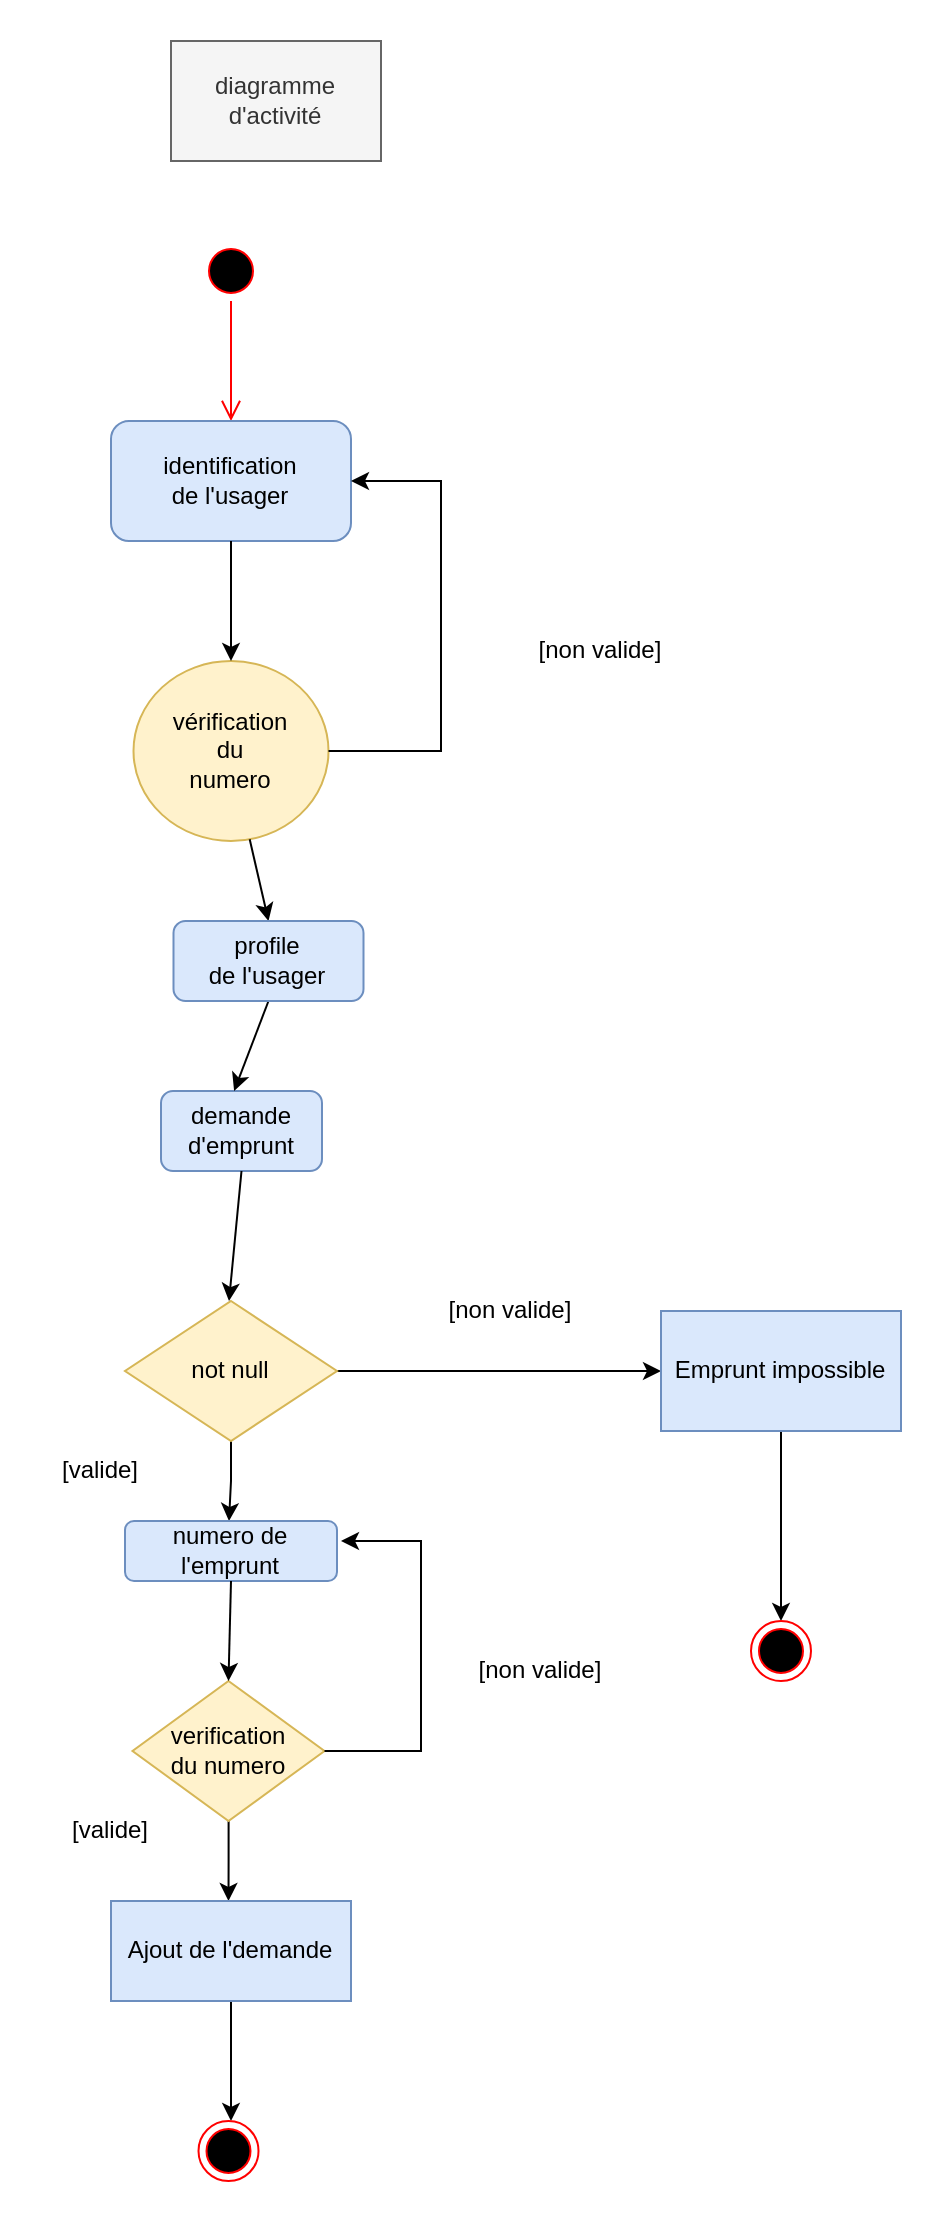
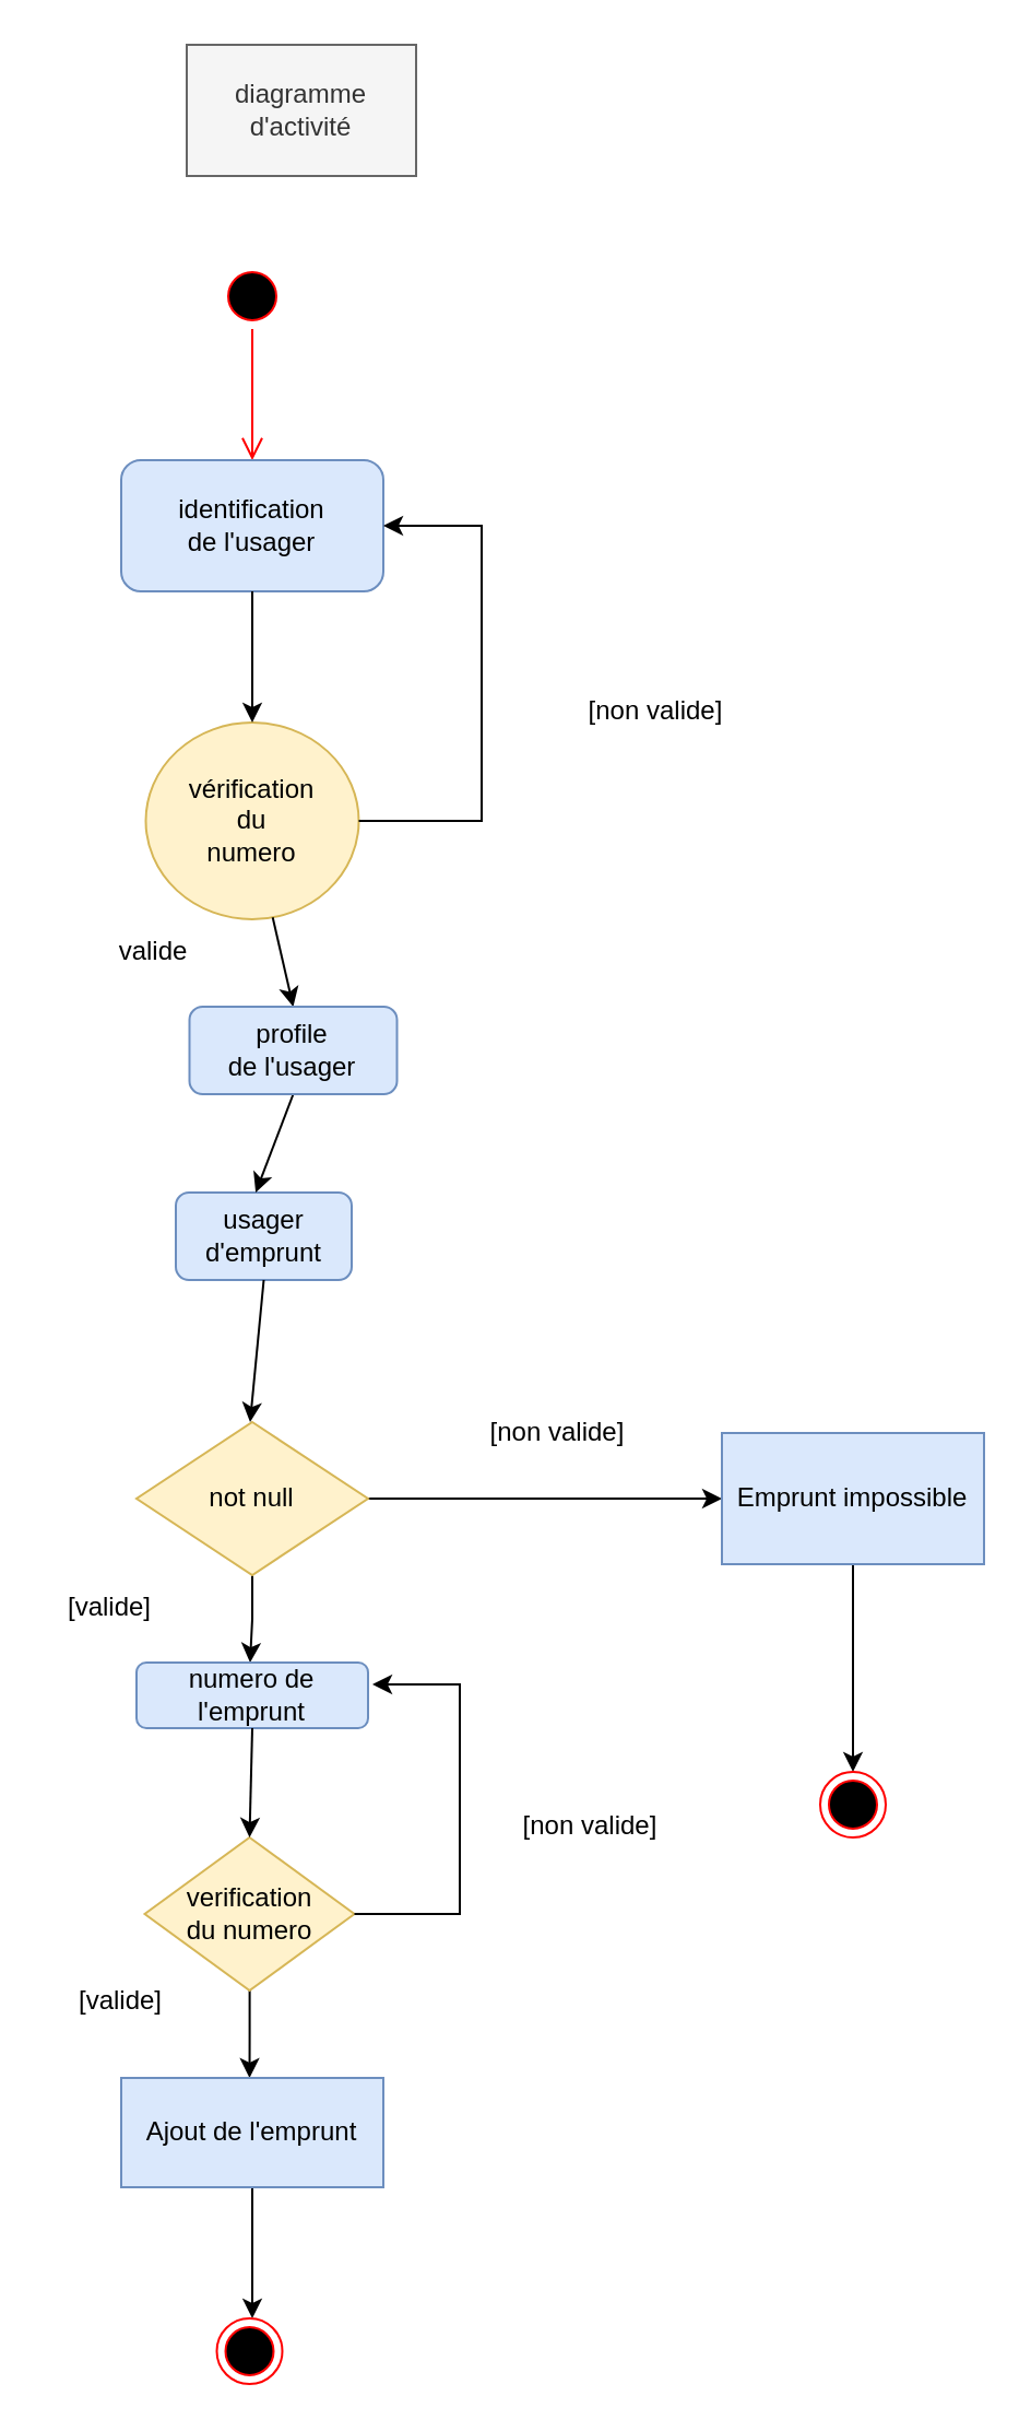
  <mxCell id="0" />
  <mxCell id="1" parent="0" />
  <mxCell id="2" value="" style="ellipse;html=1;shape=startState;fillColor=#000000;strokeColor=#ff0000;" vertex="1" parent="1"><mxGeometry x="100" y="120" width="30" height="30" as="geometry" /></mxCell>
  <mxCell id="3" value="" style="edgeStyle=orthogonalEdgeStyle;html=1;verticalAlign=bottom;endArrow=open;endSize=8;strokeColor=#ff0000;rounded=0;" edge="1" source="2" parent="1"><mxGeometry relative="1" as="geometry"><mxPoint x="115" y="210" as="targetPoint" /></mxGeometry></mxCell>
  <mxCell id="4" value="diagramme d'activité" style="text;html=1;strokeColor=#666666;fillColor=#f5f5f5;align=center;verticalAlign=middle;whiteSpace=wrap;rounded=0;fontColor=#333333;" vertex="1" parent="1"><mxGeometry x="85" y="20" width="105" height="60" as="geometry" /></mxCell>
  <mxCell id="5" value="&lt;div&gt;identification&lt;/div&gt;&lt;div&gt;de l'usager&lt;br&gt;&lt;/div&gt;" style="rounded=1;whiteSpace=wrap;html=1;fillColor=#dae8fc;strokeColor=#6c8ebf;" vertex="1" parent="1"><mxGeometry x="55" y="210" width="120" height="60" as="geometry" /></mxCell>
  <mxCell id="6" value="&lt;div&gt;vérification&lt;/div&gt;&lt;div&gt;du &lt;br&gt;&lt;/div&gt;&lt;div&gt;numero&lt;br&gt;&lt;/div&gt;" style="ellipse;whiteSpace=wrap;html=1;fillColor=#fff2cc;strokeColor=#d6b656;" vertex="1" parent="1"><mxGeometry x="66.25" y="330" width="97.5" height="90" as="geometry" /></mxCell>
  <mxCell id="7" value="" style="endArrow=classic;html=1;rounded=0;exitX=0.5;exitY=1;exitDx=0;exitDy=0;entryX=0.5;entryY=0;entryDx=0;entryDy=0;" edge="1" parent="1" source="5" target="6"><mxGeometry width="50" height="50" relative="1" as="geometry"><mxPoint x="130" y="330" as="sourcePoint" /><mxPoint x="180" y="280" as="targetPoint" /></mxGeometry></mxCell>
  <mxCell id="8" value="" style="endArrow=classic;html=1;rounded=0;exitX=1;exitY=0.5;exitDx=0;exitDy=0;entryX=1;entryY=0.5;entryDx=0;entryDy=0;" edge="1" parent="1" source="6" target="5"><mxGeometry width="50" height="50" relative="1" as="geometry"><mxPoint x="170" y="420" as="sourcePoint" /><mxPoint x="110" y="290" as="targetPoint" /><Array as="points"><mxPoint x="220" y="375" /><mxPoint x="220" y="240" /></Array></mxGeometry></mxCell>
  <mxCell id="9" value="[non valide]" style="text;html=1;strokeColor=none;fillColor=none;align=center;verticalAlign=middle;whiteSpace=wrap;rounded=0;" vertex="1" parent="1"><mxGeometry x="250" y="310" width="100" height="30" as="geometry" /></mxCell>
+ <mxCell id="10" value="valide" style="text;html=1;strokeColor=none;fillColor=none;align=center;verticalAlign=middle;whiteSpace=wrap;rounded=0;" vertex="1" parent="1"><mxGeometry x="40" y="420" width="60" height="30" as="geometry" /></mxCell>
  <mxCell id="11" value="" style="endArrow=classic;html=1;rounded=0;startArrow=none;entryX=0.5;entryY=0;entryDx=0;entryDy=0;" edge="1" parent="1" source="6" target="20"><mxGeometry width="50" height="50" relative="1" as="geometry"><mxPoint x="115" y="480" as="sourcePoint" /><mxPoint x="115" y="550" as="targetPoint" /></mxGeometry></mxCell>
- <mxCell id="12" value="&lt;div&gt;demande&lt;/div&gt;&lt;div&gt;d'emprunt&lt;br&gt;&lt;/div&gt;" style="rounded=1;whiteSpace=wrap;html=1;fillColor=#dae8fc;strokeColor=#6c8ebf;" vertex="1" parent="1"><mxGeometry x="80" y="545" width="80.5" height="40" as="geometry" /></mxCell>
+ <mxCell id="12" value="&lt;div&gt;usager&lt;/div&gt;&lt;div&gt;d'emprunt&lt;br&gt;&lt;/div&gt;" style="rounded=1;whiteSpace=wrap;html=1;fillColor=#dae8fc;strokeColor=#6c8ebf;" vertex="1" parent="1"><mxGeometry x="80" y="545" width="80.5" height="40" as="geometry" /></mxCell>
  <mxCell id="13" value="" style="endArrow=classic;html=1;rounded=0;exitX=0.5;exitY=1;exitDx=0;exitDy=0;entryX=0.454;entryY=0;entryDx=0;entryDy=0;entryPerimeter=0;" edge="1" parent="1" source="20" target="12"><mxGeometry width="50" height="50" relative="1" as="geometry"><mxPoint x="140" y="640" as="sourcePoint" /><mxPoint x="115" y="650" as="targetPoint" /></mxGeometry></mxCell>
  <mxCell id="14" style="edgeStyle=orthogonalEdgeStyle;rounded=0;orthogonalLoop=1;jettySize=auto;html=1;exitX=0.5;exitY=1;exitDx=0;exitDy=0;" edge="1" parent="1" source="16"><mxGeometry relative="1" as="geometry"><mxPoint x="114" y="760" as="targetPoint" /></mxGeometry></mxCell>
  <mxCell id="15" style="edgeStyle=orthogonalEdgeStyle;rounded=0;orthogonalLoop=1;jettySize=auto;html=1;exitX=1;exitY=0.5;exitDx=0;exitDy=0;fontColor=#000000;entryX=0;entryY=0.5;entryDx=0;entryDy=0;" edge="1" parent="1" source="16" target="30"><mxGeometry relative="1" as="geometry"><mxPoint x="220" y="685" as="targetPoint" /></mxGeometry></mxCell>
  <mxCell id="16" value="not null" style="rhombus;whiteSpace=wrap;html=1;fillColor=#fff2cc;strokeColor=#d6b656;" vertex="1" parent="1"><mxGeometry x="62" y="650" width="106" height="70" as="geometry" /></mxCell>
  <mxCell id="17" value="" style="endArrow=classic;html=1;rounded=0;exitX=0.5;exitY=1;exitDx=0;exitDy=0;" edge="1" parent="1" source="12"><mxGeometry width="50" height="50" relative="1" as="geometry"><mxPoint x="190" y="930" as="sourcePoint" /><mxPoint x="114" y="650" as="targetPoint" /></mxGeometry></mxCell>
  <mxCell id="18" value="[non valide]" style="text;html=1;strokeColor=none;fillColor=none;align=center;verticalAlign=middle;whiteSpace=wrap;rounded=0;" vertex="1" parent="1"><mxGeometry x="210" y="640" width="90" height="30" as="geometry" /></mxCell>
  <mxCell id="19" value="[valide]" style="text;html=1;strokeColor=none;fillColor=none;align=center;verticalAlign=middle;whiteSpace=wrap;rounded=0;" vertex="1" parent="1"><mxGeometry x="20" y="720" width="60" height="30" as="geometry" /></mxCell>
  <mxCell id="20" value="&lt;div&gt;profile &lt;br&gt;&lt;/div&gt;&lt;div&gt;de l'usager&lt;br&gt;&lt;/div&gt;" style="rounded=1;whiteSpace=wrap;html=1;fillColor=#dae8fc;strokeColor=#6c8ebf;" vertex="1" parent="1"><mxGeometry x="86.25" y="460" width="95" height="40" as="geometry" /></mxCell>
  <mxCell id="21" value="[non valide]" style="text;html=1;strokeColor=none;fillColor=none;align=center;verticalAlign=middle;whiteSpace=wrap;rounded=0;" vertex="1" parent="1"><mxGeometry x="210" y="820" width="120" height="30" as="geometry" /></mxCell>
  <mxCell id="22" value="numero de l'emprunt" style="rounded=1;whiteSpace=wrap;html=1;fillColor=#dae8fc;strokeColor=#6c8ebf;" vertex="1" parent="1"><mxGeometry x="62" y="760" width="106" height="30" as="geometry" /></mxCell>
  <mxCell id="23" style="edgeStyle=orthogonalEdgeStyle;rounded=0;orthogonalLoop=1;jettySize=auto;html=1;" edge="1" parent="1" source="24"><mxGeometry relative="1" as="geometry"><mxPoint x="113.75" y="950" as="targetPoint" /></mxGeometry></mxCell>
  <mxCell id="24" value="&lt;div&gt;verification&lt;/div&gt;&lt;div&gt;du numero&lt;br&gt;&lt;/div&gt;" style="rhombus;whiteSpace=wrap;html=1;fillColor=#fff2cc;strokeColor=#d6b656;" vertex="1" parent="1"><mxGeometry x="65.75" y="840" width="96" height="70" as="geometry" /></mxCell>
  <mxCell id="25" value="" style="endArrow=classic;html=1;rounded=0;entryX=0.5;entryY=0;entryDx=0;entryDy=0;exitX=0.5;exitY=1;exitDx=0;exitDy=0;" edge="1" parent="1" source="22" target="24"><mxGeometry width="50" height="50" relative="1" as="geometry"><mxPoint x="130" y="640" as="sourcePoint" /><mxPoint x="180" y="590" as="targetPoint" /></mxGeometry></mxCell>
  <mxCell id="26" style="edgeStyle=orthogonalEdgeStyle;rounded=0;orthogonalLoop=1;jettySize=auto;html=1;exitX=0.5;exitY=1;exitDx=0;exitDy=0;" edge="1" parent="1" source="21" target="21"><mxGeometry relative="1" as="geometry" /></mxCell>
  <mxCell id="27" value="" style="endArrow=classic;html=1;rounded=0;exitX=1;exitY=0.5;exitDx=0;exitDy=0;" edge="1" parent="1" source="24"><mxGeometry width="50" height="50" relative="1" as="geometry"><mxPoint x="230" y="920" as="sourcePoint" /><mxPoint x="170" y="770" as="targetPoint" /><Array as="points"><mxPoint x="210" y="875" /><mxPoint x="210" y="770" /></Array></mxGeometry></mxCell>
  <mxCell id="28" value="[valide]" style="text;html=1;strokeColor=none;fillColor=none;align=center;verticalAlign=middle;whiteSpace=wrap;rounded=0;" vertex="1" parent="1"><mxGeometry x="25" y="900" width="60" height="30" as="geometry" /></mxCell>
  <mxCell id="29" style="edgeStyle=orthogonalEdgeStyle;rounded=0;orthogonalLoop=1;jettySize=auto;html=1;fontColor=#000000;" edge="1" parent="1" source="30" target="31"><mxGeometry relative="1" as="geometry" /></mxCell>
  <mxCell id="30" value="Emprunt impossible" style="rounded=0;whiteSpace=wrap;html=1;strokeColor=#6c8ebf;fillColor=#dae8fc;" vertex="1" parent="1"><mxGeometry x="330" y="655" width="120" height="60" as="geometry" /></mxCell>
  <mxCell id="31" value="" style="ellipse;html=1;shape=endState;fillColor=#000000;strokeColor=#ff0000;fontColor=#000000;" vertex="1" parent="1"><mxGeometry x="375" y="810" width="30" height="30" as="geometry" /></mxCell>
  <mxCell id="32" style="edgeStyle=orthogonalEdgeStyle;rounded=0;orthogonalLoop=1;jettySize=auto;html=1;fontColor=#000000;" edge="1" parent="1" source="33"><mxGeometry relative="1" as="geometry"><mxPoint x="115" y="1060" as="targetPoint" /></mxGeometry></mxCell>
- <mxCell id="33" value="Ajout de l'demande" style="rounded=0;whiteSpace=wrap;html=1;strokeColor=#6c8ebf;fillColor=#dae8fc;" vertex="1" parent="1"><mxGeometry x="55" y="950" width="120" height="50" as="geometry" /></mxCell>
+ <mxCell id="33" value="Ajout de l'emprunt" style="rounded=0;whiteSpace=wrap;html=1;strokeColor=#6c8ebf;fillColor=#dae8fc;" vertex="1" parent="1"><mxGeometry x="55" y="950" width="120" height="50" as="geometry" /></mxCell>
  <mxCell id="34" value="" style="ellipse;html=1;shape=endState;fillColor=#000000;strokeColor=#ff0000;fontColor=#000000;" vertex="1" parent="1"><mxGeometry x="98.75" y="1060" width="30" height="30" as="geometry" /></mxCell>
